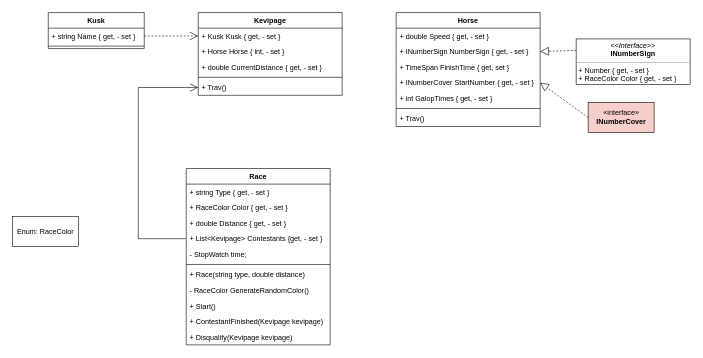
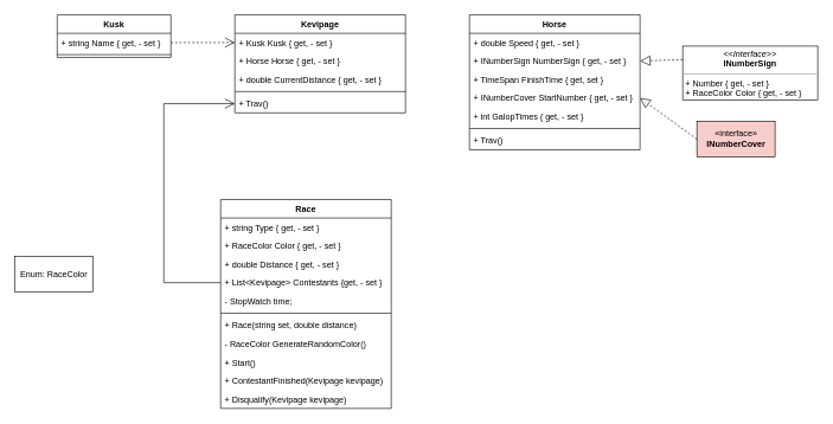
  <mxCell id="0" />
  <mxCell id="1" parent="0" />
  <mxCell id="2" value="Kevipage" style="swimlane;fontStyle=1;align=center;verticalAlign=top;childLayout=stackLayout;horizontal=1;startSize=26;horizontalStack=0;resizeParent=1;resizeParentMax=0;resizeLast=0;collapsible=1;marginBottom=0;" vertex="1" parent="1"><mxGeometry x="330" y="20" width="240" height="138" as="geometry" /></mxCell>
  <mxCell id="3" value="+ Kusk Kusk { get, - set }" style="text;strokeColor=none;fillColor=none;align=left;verticalAlign=top;spacingLeft=4;spacingRight=4;overflow=hidden;rotatable=0;points=[[0,0.5],[1,0.5]];portConstraint=eastwest;" vertex="1" parent="2"><mxGeometry y="26" width="240" height="26" as="geometry" /></mxCell>
- <mxCell id="4" value="+ Horse Horse { int, - set }" style="text;strokeColor=none;fillColor=none;align=left;verticalAlign=top;spacingLeft=4;spacingRight=4;overflow=hidden;rotatable=0;points=[[0,0.5],[1,0.5]];portConstraint=eastwest;" vertex="1" parent="2"><mxGeometry y="52" width="240" height="26" as="geometry" /></mxCell>
+ <mxCell id="4" value="+ Horse Horse { get, - set }" style="text;strokeColor=none;fillColor=none;align=left;verticalAlign=top;spacingLeft=4;spacingRight=4;overflow=hidden;rotatable=0;points=[[0,0.5],[1,0.5]];portConstraint=eastwest;" vertex="1" parent="2"><mxGeometry y="52" width="240" height="26" as="geometry" /></mxCell>
  <mxCell id="5" value="+ double CurrentDistance { get, - set }" style="text;strokeColor=none;fillColor=none;align=left;verticalAlign=top;spacingLeft=4;spacingRight=4;overflow=hidden;rotatable=0;points=[[0,0.5],[1,0.5]];portConstraint=eastwest;" vertex="1" parent="2"><mxGeometry y="78" width="240" height="26" as="geometry" /></mxCell>
  <mxCell id="6" value="" style="line;strokeWidth=1;fillColor=none;align=left;verticalAlign=middle;spacingTop=-1;spacingLeft=3;spacingRight=3;rotatable=0;labelPosition=right;points=[];portConstraint=eastwest;" vertex="1" parent="2"><mxGeometry y="104" width="240" height="8" as="geometry" /></mxCell>
  <mxCell id="7" value="+ Trav()" style="text;strokeColor=none;fillColor=none;align=left;verticalAlign=top;spacingLeft=4;spacingRight=4;overflow=hidden;rotatable=0;points=[[0,0.5],[1,0.5]];portConstraint=eastwest;" vertex="1" parent="2"><mxGeometry y="112" width="240" height="26" as="geometry" /></mxCell>
  <mxCell id="8" value="Kusk" style="swimlane;fontStyle=1;align=center;verticalAlign=top;childLayout=stackLayout;horizontal=1;startSize=26;horizontalStack=0;resizeParent=1;resizeParentMax=0;resizeLast=0;collapsible=1;marginBottom=0;" vertex="1" parent="1"><mxGeometry x="80" y="20" width="160" height="60" as="geometry" /></mxCell>
  <mxCell id="9" value="+ string Name { get, - set }" style="text;strokeColor=none;fillColor=none;align=left;verticalAlign=top;spacingLeft=4;spacingRight=4;overflow=hidden;rotatable=0;points=[[0,0.5],[1,0.5]];portConstraint=eastwest;" vertex="1" parent="8"><mxGeometry y="26" width="160" height="26" as="geometry" /></mxCell>
  <mxCell id="10" value="" style="line;strokeWidth=1;fillColor=none;align=left;verticalAlign=middle;spacingTop=-1;spacingLeft=3;spacingRight=3;rotatable=0;labelPosition=right;points=[];portConstraint=eastwest;" vertex="1" parent="8"><mxGeometry y="52" width="160" height="8" as="geometry" /></mxCell>
  <mxCell id="11" value="Horse" style="swimlane;fontStyle=1;align=center;verticalAlign=top;childLayout=stackLayout;horizontal=1;startSize=26;horizontalStack=0;resizeParent=1;resizeParentMax=0;resizeLast=0;collapsible=1;marginBottom=0;" vertex="1" parent="1"><mxGeometry x="660" y="20" width="240" height="190" as="geometry" /></mxCell>
  <mxCell id="12" value="+ double Speed { get, - set }" style="text;strokeColor=none;fillColor=none;align=left;verticalAlign=top;spacingLeft=4;spacingRight=4;overflow=hidden;rotatable=0;points=[[0,0.5],[1,0.5]];portConstraint=eastwest;" vertex="1" parent="11"><mxGeometry y="26" width="240" height="26" as="geometry" /></mxCell>
  <mxCell id="13" value="+ INumberSign NumberSign { get, - set }" style="text;strokeColor=none;fillColor=none;align=left;verticalAlign=top;spacingLeft=4;spacingRight=4;overflow=hidden;rotatable=0;points=[[0,0.5],[1,0.5]];portConstraint=eastwest;" vertex="1" parent="11"><mxGeometry y="52" width="240" height="26" as="geometry" /></mxCell>
  <mxCell id="14" value="+ TimeSpan FinishTime { get, set }" style="text;strokeColor=none;fillColor=none;align=left;verticalAlign=top;spacingLeft=4;spacingRight=4;overflow=hidden;rotatable=0;points=[[0,0.5],[1,0.5]];portConstraint=eastwest;" vertex="1" parent="11"><mxGeometry y="78" width="240" height="26" as="geometry" /></mxCell>
  <mxCell id="15" value="+ INumberCover StartNumber { get, - set }" style="text;strokeColor=none;fillColor=none;align=left;verticalAlign=top;spacingLeft=4;spacingRight=4;overflow=hidden;rotatable=0;points=[[0,0.5],[1,0.5]];portConstraint=eastwest;" vertex="1" parent="11"><mxGeometry y="104" width="240" height="26" as="geometry" /></mxCell>
  <mxCell id="16" value="+ int GalopTimes { get, - set }" style="text;strokeColor=none;fillColor=none;align=left;verticalAlign=top;spacingLeft=4;spacingRight=4;overflow=hidden;rotatable=0;points=[[0,0.5],[1,0.5]];portConstraint=eastwest;" vertex="1" parent="11"><mxGeometry y="130" width="240" height="26" as="geometry" /></mxCell>
  <mxCell id="17" value="" style="line;strokeWidth=1;fillColor=none;align=left;verticalAlign=middle;spacingTop=-1;spacingLeft=3;spacingRight=3;rotatable=0;labelPosition=right;points=[];portConstraint=eastwest;" vertex="1" parent="11"><mxGeometry y="156" width="240" height="8" as="geometry" /></mxCell>
  <mxCell id="18" value="+ Trav()" style="text;strokeColor=none;fillColor=none;align=left;verticalAlign=top;spacingLeft=4;spacingRight=4;overflow=hidden;rotatable=0;points=[[0,0.5],[1,0.5]];portConstraint=eastwest;" vertex="1" parent="11"><mxGeometry y="164" width="240" height="26" as="geometry" /></mxCell>
  <mxCell id="19" value="Race" style="swimlane;fontStyle=1;align=center;verticalAlign=top;childLayout=stackLayout;horizontal=1;startSize=26;horizontalStack=0;resizeParent=1;resizeParentMax=0;resizeLast=0;collapsible=1;marginBottom=0;" vertex="1" parent="1"><mxGeometry x="310" y="280" width="240" height="294" as="geometry" /></mxCell>
  <mxCell id="20" value="+ string Type { get, - set }" style="text;strokeColor=none;fillColor=none;align=left;verticalAlign=top;spacingLeft=4;spacingRight=4;overflow=hidden;rotatable=0;points=[[0,0.5],[1,0.5]];portConstraint=eastwest;" vertex="1" parent="19"><mxGeometry y="26" width="240" height="26" as="geometry" /></mxCell>
  <mxCell id="21" value="+ RaceColor Color { get, - set }" style="text;strokeColor=none;fillColor=none;align=left;verticalAlign=top;spacingLeft=4;spacingRight=4;overflow=hidden;rotatable=0;points=[[0,0.5],[1,0.5]];portConstraint=eastwest;" vertex="1" parent="19"><mxGeometry y="52" width="240" height="26" as="geometry" /></mxCell>
  <mxCell id="22" value="+ double Distance { get, - set }" style="text;strokeColor=none;fillColor=none;align=left;verticalAlign=top;spacingLeft=4;spacingRight=4;overflow=hidden;rotatable=0;points=[[0,0.5],[1,0.5]];portConstraint=eastwest;" vertex="1" parent="19"><mxGeometry y="78" width="240" height="26" as="geometry" /></mxCell>
  <mxCell id="23" value="+ List&lt;Kevipage&gt; Contestants {get, - set }" style="text;strokeColor=none;fillColor=none;align=left;verticalAlign=top;spacingLeft=4;spacingRight=4;overflow=hidden;rotatable=0;points=[[0,0.5],[1,0.5]];portConstraint=eastwest;" vertex="1" parent="19"><mxGeometry y="104" width="240" height="26" as="geometry" /></mxCell>
  <mxCell id="24" value="- StopWatch time;" style="text;strokeColor=none;fillColor=none;align=left;verticalAlign=top;spacingLeft=4;spacingRight=4;overflow=hidden;rotatable=0;points=[[0,0.5],[1,0.5]];portConstraint=eastwest;" vertex="1" parent="19"><mxGeometry y="130" width="240" height="26" as="geometry" /></mxCell>
  <mxCell id="25" value="" style="line;strokeWidth=1;fillColor=none;align=left;verticalAlign=middle;spacingTop=-1;spacingLeft=3;spacingRight=3;rotatable=0;labelPosition=right;points=[];portConstraint=eastwest;" vertex="1" parent="19"><mxGeometry y="156" width="240" height="8" as="geometry" /></mxCell>
- <mxCell id="26" value="+ Race(string type, double distance)" style="text;strokeColor=none;fillColor=none;align=left;verticalAlign=top;spacingLeft=4;spacingRight=4;overflow=hidden;rotatable=0;points=[[0,0.5],[1,0.5]];portConstraint=eastwest;" vertex="1" parent="19"><mxGeometry y="164" width="240" height="26" as="geometry" /></mxCell>
+ <mxCell id="26" value="+ Race(string set, double distance)" style="text;strokeColor=none;fillColor=none;align=left;verticalAlign=top;spacingLeft=4;spacingRight=4;overflow=hidden;rotatable=0;points=[[0,0.5],[1,0.5]];portConstraint=eastwest;" vertex="1" parent="19"><mxGeometry y="164" width="240" height="26" as="geometry" /></mxCell>
  <mxCell id="27" value="- RaceColor GenerateRandomColor()" style="text;strokeColor=none;fillColor=none;align=left;verticalAlign=top;spacingLeft=4;spacingRight=4;overflow=hidden;rotatable=0;points=[[0,0.5],[1,0.5]];portConstraint=eastwest;" vertex="1" parent="19"><mxGeometry y="190" width="240" height="26" as="geometry" /></mxCell>
  <mxCell id="28" value="+ Start()" style="text;strokeColor=none;fillColor=none;align=left;verticalAlign=top;spacingLeft=4;spacingRight=4;overflow=hidden;rotatable=0;points=[[0,0.5],[1,0.5]];portConstraint=eastwest;" vertex="1" parent="19"><mxGeometry y="216" width="240" height="26" as="geometry" /></mxCell>
  <mxCell id="29" value="+ ContestantFinished(Kevipage kevipage)" style="text;strokeColor=none;fillColor=none;align=left;verticalAlign=top;spacingLeft=4;spacingRight=4;overflow=hidden;rotatable=0;points=[[0,0.5],[1,0.5]];portConstraint=eastwest;" vertex="1" parent="19"><mxGeometry y="242" width="240" height="26" as="geometry" /></mxCell>
  <mxCell id="30" value="+ Disqualify(Kevipage kevipage)" style="text;strokeColor=none;fillColor=none;align=left;verticalAlign=top;spacingLeft=4;spacingRight=4;overflow=hidden;rotatable=0;points=[[0,0.5],[1,0.5]];portConstraint=eastwest;" vertex="1" parent="19"><mxGeometry y="268" width="240" height="26" as="geometry" /></mxCell>
  <mxCell id="31" value="«interface»&lt;br&gt;&lt;b&gt;INumberCover&lt;/b&gt;" style="html=1;fillColor=#f8cecc;" vertex="1" parent="1"><mxGeometry x="980" y="170" width="110" height="50" as="geometry" /></mxCell>
  <mxCell id="32" value="Enum: RaceColor" style="html=1;" vertex="1" parent="1"><mxGeometry x="20" y="360" width="110" height="50" as="geometry" /></mxCell>
  <mxCell id="33" value="" style="endArrow=open;endFill=1;endSize=12;html=1;rounded=0;exitX=1;exitY=0.5;exitDx=0;exitDy=0;entryX=0;entryY=0.5;entryDx=0;entryDy=0;dashed=1;" edge="1" parent="1" source="9" target="3"><mxGeometry width="160" relative="1" as="geometry"><mxPoint x="220" y="140" as="sourcePoint" /><mxPoint x="380" y="140" as="targetPoint" /></mxGeometry></mxCell>
  <mxCell id="34" value="&lt;p style=&quot;margin: 0px ; margin-top: 4px ; text-align: center&quot;&gt;&lt;i&gt;&amp;lt;&amp;lt;Interface&amp;gt;&amp;gt;&lt;/i&gt;&lt;br&gt;&lt;b&gt;INumberSign&lt;/b&gt;&lt;/p&gt;&lt;hr size=&quot;1&quot;&gt;&lt;p style=&quot;margin: 0px ; margin-left: 4px&quot;&gt;+ Number { get, - set }&lt;br&gt;+ RaceColor Color { get, - set }&lt;/p&gt;" style="verticalAlign=top;align=left;overflow=fill;fontSize=12;fontFamily=Helvetica;html=1;" vertex="1" parent="1"><mxGeometry x="960" y="64" width="190" height="76" as="geometry" /></mxCell>
  <mxCell id="35" value="" style="endArrow=open;endFill=1;endSize=12;html=1;rounded=0;entryX=0;entryY=0.5;entryDx=0;entryDy=0;exitX=0;exitY=0.5;exitDx=0;exitDy=0;" edge="1" parent="1" source="23" target="7"><mxGeometry width="160" relative="1" as="geometry"><mxPoint x="170" y="230" as="sourcePoint" /><mxPoint x="360" y="180" as="targetPoint" /><Array as="points"><mxPoint x="230" y="397" /><mxPoint x="230" y="145" /></Array></mxGeometry></mxCell>
  <mxCell id="36" value="" style="endArrow=block;dashed=1;endFill=0;endSize=12;html=1;rounded=0;exitX=0;exitY=0.5;exitDx=0;exitDy=0;entryX=1;entryY=0.5;entryDx=0;entryDy=0;" edge="1" parent="1" source="31" target="15"><mxGeometry width="160" relative="1" as="geometry"><mxPoint x="840" y="270" as="sourcePoint" /><mxPoint x="1000" y="270" as="targetPoint" /></mxGeometry></mxCell>
  <mxCell id="37" value="" style="endArrow=block;dashed=1;endFill=0;endSize=12;html=1;rounded=0;exitX=0;exitY=0.25;exitDx=0;exitDy=0;entryX=1;entryY=0.5;entryDx=0;entryDy=0;" edge="1" parent="1" source="34" target="13"><mxGeometry width="160" relative="1" as="geometry"><mxPoint x="990" y="205" as="sourcePoint" /><mxPoint x="910" y="147" as="targetPoint" /></mxGeometry></mxCell>
